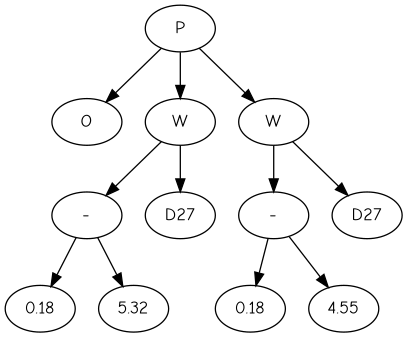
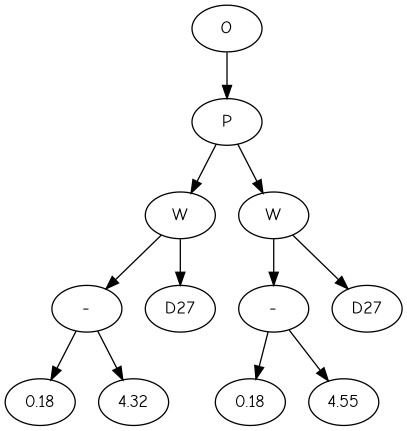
  digraph {
    fontname="Comic Neue"
    node [fontname="Comic Neue"]
    edge [fontname="Comic Neue"]
    n1 [label=O]
    n2 [label=P]
    n3 [label=W]
    n4 [label=W]
    n5 [label="-"]
    n6 [label=D27]
    n7 [label="-"]
    n8 [label=D27]
    n9 [label=0.18]
-   n10 [label=5.32]
+   n10 [label=4.32]
    n11 [label=0.18]
    n12 [label=4.55]
-   n2 -> n1
+   n1 -> n2
    n2 -> n3
    n2 -> n4
    n3 -> n5
    n3 -> n6
    n4 -> n7
    n4 -> n8
    n5 -> n9
    n5 -> n10
    n7 -> n11
    n7 -> n12
  }
